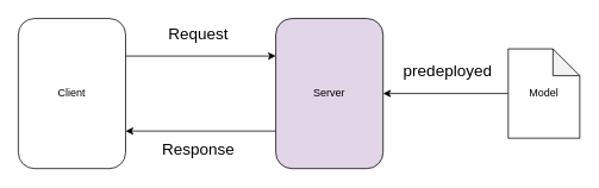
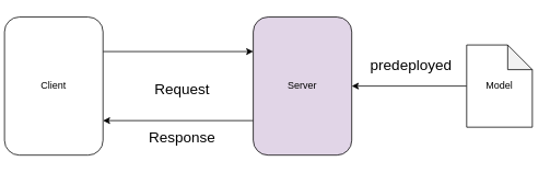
  <mxCell id="0" />
  <mxCell id="1" parent="0" />
  <mxCell id="2" style="edgeStyle=orthogonalEdgeStyle;rounded=0;orthogonalLoop=1;jettySize=auto;html=1;exitX=1;exitY=0.25;exitDx=0;exitDy=0;entryX=0;entryY=0.25;entryDx=0;entryDy=0;" edge="1" parent="1" source="3" target="5"><mxGeometry relative="1" as="geometry" /></mxCell>
- <mxCell id="3" value="Client" style="rounded=1;whiteSpace=wrap;html=1;" vertex="1" parent="1"><mxGeometry x="20" y="20" width="120" height="168" as="geometry" /></mxCell>
+ <mxCell id="3" value="Client" style="rounded=1;whiteSpace=wrap;html=1;" vertex="1" parent="1"><mxGeometry x="5" y="20" width="120" height="168" as="geometry" /></mxCell>
  <mxCell id="4" style="edgeStyle=orthogonalEdgeStyle;rounded=0;orthogonalLoop=1;jettySize=auto;html=1;exitX=0;exitY=0.75;exitDx=0;exitDy=0;entryX=1;entryY=0.75;entryDx=0;entryDy=0;" edge="1" parent="1" source="5" target="3"><mxGeometry relative="1" as="geometry" /></mxCell>
  <mxCell id="5" value="Server" style="rounded=1;whiteSpace=wrap;html=1;fillColor=#e1d5e7;" vertex="1" parent="1"><mxGeometry x="308" y="20" width="120" height="168" as="geometry" /></mxCell>
  <mxCell id="6" style="edgeStyle=orthogonalEdgeStyle;rounded=0;orthogonalLoop=1;jettySize=auto;html=1;entryX=1;entryY=0.5;entryDx=0;entryDy=0;" edge="1" parent="1" source="7" target="5"><mxGeometry relative="1" as="geometry" /></mxCell>
  <mxCell id="7" value="Model" style="shape=note;whiteSpace=wrap;html=1;backgroundOutline=1;darkOpacity=0.05;" vertex="1" parent="1"><mxGeometry x="568" y="54" width="80" height="100" as="geometry" /></mxCell>
  <mxCell id="8" value="&lt;font style=&quot;font-size: 18px&quot;&gt;predeployed&lt;/font&gt;" style="text;html=1;resizable=0;points=[];autosize=1;align=left;verticalAlign=top;spacingTop=-4;" vertex="1" parent="1"><mxGeometry x="448.5" y="66" width="109" height="15" as="geometry" /></mxCell>
- <mxCell id="9" value="&lt;font style=&quot;font-size: 18px&quot;&gt;Request&lt;/font&gt;" style="text;html=1;resizable=0;points=[];autosize=1;align=left;verticalAlign=top;spacingTop=-4;" vertex="1" parent="1"><mxGeometry x="185.5" y="25" width="77" height="15" as="geometry" /></mxCell>
+ <mxCell id="9" value="&lt;font style=&quot;font-size: 18px&quot;&gt;Request&lt;/font&gt;" style="text;html=1;resizable=0;points=[];autosize=1;align=left;verticalAlign=top;spacingTop=-4;" vertex="1" parent="1"><mxGeometry x="185.5" y="95" width="77" height="15" as="geometry" /></mxCell>
  <mxCell id="10" value="&lt;font style=&quot;font-size: 18px&quot;&gt;Response&lt;/font&gt;" style="text;html=1;resizable=0;points=[];autosize=1;align=left;verticalAlign=top;spacingTop=-4;" vertex="1" parent="1"><mxGeometry x="178.5" y="154" width="91" height="15" as="geometry" /></mxCell>
